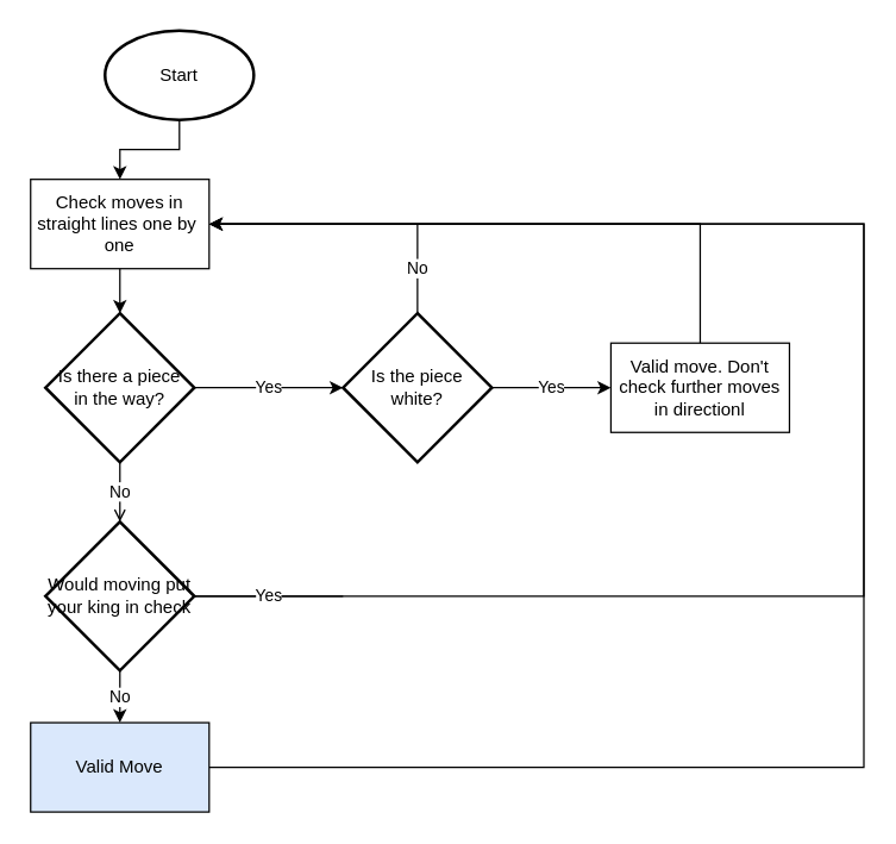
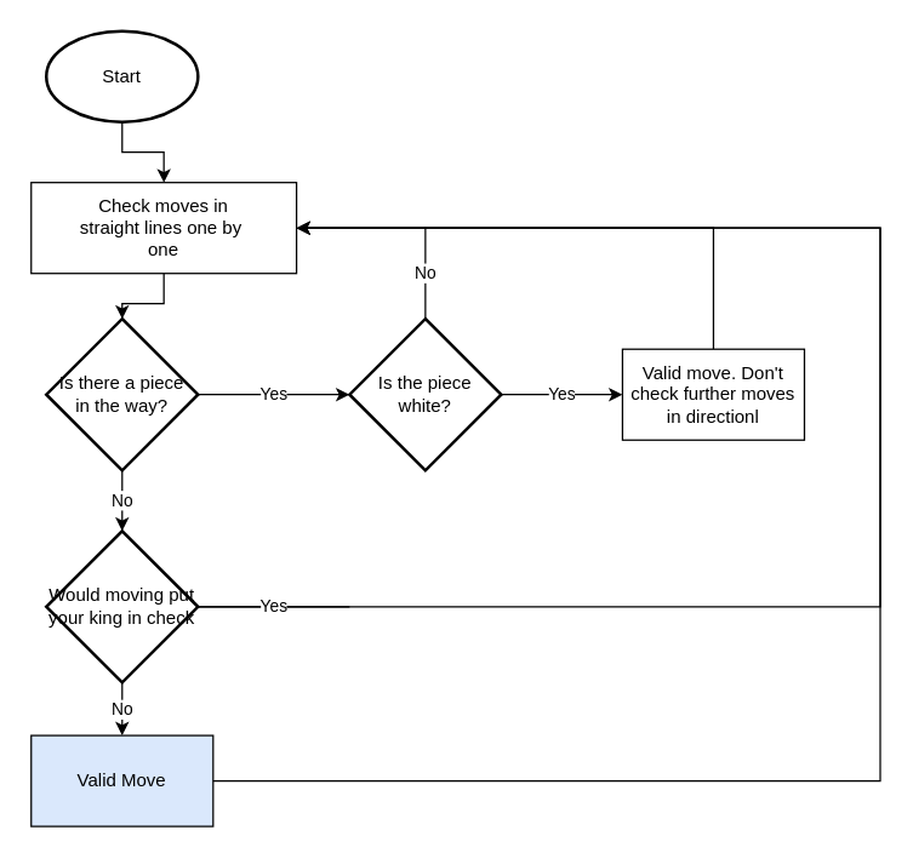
  <mxCell id="0" />
  <mxCell id="1" parent="0" />
  <mxCell id="2" style="edgeStyle=orthogonalEdgeStyle;rounded=0;orthogonalLoop=1;jettySize=auto;html=1;exitX=0.5;exitY=1;exitDx=0;exitDy=0;exitPerimeter=0;entryX=0.5;entryY=0;entryDx=0;entryDy=0;" edge="1" parent="1" source="3" target="5"><mxGeometry relative="1" as="geometry"><mxPoint x="80" y="110" as="targetPoint" /></mxGeometry></mxCell>
- <mxCell id="3" value="Start" style="strokeWidth=2;html=1;shape=mxgraph.flowchart.start_1;whiteSpace=wrap;" vertex="1" parent="1"><mxGeometry x="70" y="20" width="100" height="60" as="geometry" /></mxCell>
+ <mxCell id="3" value="Start" style="strokeWidth=2;html=1;shape=mxgraph.flowchart.start_1;whiteSpace=wrap;" vertex="1" parent="1"><mxGeometry x="30" y="20" width="100" height="60" as="geometry" /></mxCell>
  <mxCell id="4" style="edgeStyle=orthogonalEdgeStyle;rounded=0;orthogonalLoop=1;jettySize=auto;html=1;exitX=0.5;exitY=1;exitDx=0;exitDy=0;entryX=0.5;entryY=0;entryDx=0;entryDy=0;entryPerimeter=0;" edge="1" parent="1" source="5" target="8"><mxGeometry relative="1" as="geometry" /></mxCell>
- <mxCell id="5" value="Check moves in&lt;br&gt;straight lines one by&amp;nbsp;&lt;br&gt;one" style="rounded=0;whiteSpace=wrap;html=1;" vertex="1" parent="1"><mxGeometry x="20" y="120" width="120" height="60" as="geometry" /></mxCell>
+ <mxCell id="5" value="Check moves in&lt;br&gt;straight lines one by&amp;nbsp;&lt;br&gt;one" style="rounded=0;whiteSpace=wrap;html=1;" vertex="1" parent="1"><mxGeometry x="20" y="120" width="175" height="60" as="geometry" /></mxCell>
  <mxCell id="6" value="Yes" style="edgeStyle=orthogonalEdgeStyle;rounded=0;orthogonalLoop=1;jettySize=auto;html=1;exitX=1;exitY=0.5;exitDx=0;exitDy=0;exitPerimeter=0;entryX=0;entryY=0.5;entryDx=0;entryDy=0;entryPerimeter=0;" edge="1" parent="1" source="8" target="10"><mxGeometry relative="1" as="geometry" /></mxCell>
- <mxCell id="7" value="No" style="edgeStyle=orthogonalEdgeStyle;rounded=0;orthogonalLoop=1;jettySize=auto;html=1;exitX=0.5;exitY=1;exitDx=0;exitDy=0;exitPerimeter=0;entryX=0.5;entryY=0;entryDx=0;entryDy=0;entryPerimeter=0;endArrow=open;" edge="1" parent="1" source="8" target="16"><mxGeometry relative="1" as="geometry" /></mxCell>
+ <mxCell id="7" value="No" style="edgeStyle=orthogonalEdgeStyle;rounded=0;orthogonalLoop=1;jettySize=auto;html=1;exitX=0.5;exitY=1;exitDx=0;exitDy=0;exitPerimeter=0;entryX=0.5;entryY=0;entryDx=0;entryDy=0;entryPerimeter=0;" edge="1" parent="1" source="8" target="16"><mxGeometry relative="1" as="geometry" /></mxCell>
  <mxCell id="8" value="Is there a piece&lt;br&gt;in the way?" style="strokeWidth=2;html=1;shape=mxgraph.flowchart.decision;whiteSpace=wrap;" vertex="1" parent="1"><mxGeometry x="30" y="210" width="100" height="100" as="geometry" /></mxCell>
  <mxCell id="9" value="Yes" style="edgeStyle=orthogonalEdgeStyle;rounded=0;orthogonalLoop=1;jettySize=auto;html=1;exitX=1;exitY=0.5;exitDx=0;exitDy=0;exitPerimeter=0;entryX=0;entryY=0.5;entryDx=0;entryDy=0;" edge="1" parent="1" source="10" target="12"><mxGeometry relative="1" as="geometry" /></mxCell>
  <mxCell id="10" value="Is the piece&lt;br&gt;white?" style="strokeWidth=2;html=1;shape=mxgraph.flowchart.decision;whiteSpace=wrap;" vertex="1" parent="1"><mxGeometry x="230" y="210" width="100" height="100" as="geometry" /></mxCell>
  <mxCell id="11" style="edgeStyle=orthogonalEdgeStyle;rounded=0;orthogonalLoop=1;jettySize=auto;html=1;entryX=1;entryY=0.5;entryDx=0;entryDy=0;" edge="1" parent="1" source="12" target="5"><mxGeometry relative="1" as="geometry"><Array as="points"><mxPoint x="470" y="150" /></Array></mxGeometry></mxCell>
  <mxCell id="12" value="Valid move. Don't check further moves in directionl" style="rounded=0;whiteSpace=wrap;html=1;" vertex="1" parent="1"><mxGeometry x="410" y="230" width="120" height="60" as="geometry" /></mxCell>
  <mxCell id="13" value="No" style="endArrow=none;html=1;rounded=0;exitX=0.5;exitY=0;exitDx=0;exitDy=0;exitPerimeter=0;" edge="1" parent="1" source="10"><mxGeometry width="50" height="50" relative="1" as="geometry"><mxPoint x="290" y="340" as="sourcePoint" /><mxPoint x="280" y="150" as="targetPoint" /></mxGeometry></mxCell>
  <mxCell id="14" style="edgeStyle=orthogonalEdgeStyle;rounded=0;orthogonalLoop=1;jettySize=auto;html=1;exitX=1;exitY=0.5;exitDx=0;exitDy=0;exitPerimeter=0;entryX=1;entryY=0.5;entryDx=0;entryDy=0;" edge="1" parent="1" source="16" target="5"><mxGeometry relative="1" as="geometry"><Array as="points"><mxPoint x="580" y="400" /><mxPoint x="580" y="150" /></Array></mxGeometry></mxCell>
  <mxCell id="15" value="No" style="edgeStyle=orthogonalEdgeStyle;rounded=0;orthogonalLoop=1;jettySize=auto;html=1;exitX=0.5;exitY=1;exitDx=0;exitDy=0;exitPerimeter=0;entryX=0.5;entryY=0;entryDx=0;entryDy=0;" edge="1" parent="1" source="16" target="19"><mxGeometry relative="1" as="geometry" /></mxCell>
  <mxCell id="16" value="Would moving put your king in check" style="strokeWidth=2;html=1;shape=mxgraph.flowchart.decision;whiteSpace=wrap;" vertex="1" parent="1"><mxGeometry x="30" y="350" width="100" height="100" as="geometry" /></mxCell>
  <mxCell id="17" value="Yes" style="endArrow=none;html=1;rounded=0;exitX=1;exitY=0.5;exitDx=0;exitDy=0;exitPerimeter=0;" edge="1" parent="1" source="16"><mxGeometry width="50" height="50" relative="1" as="geometry"><mxPoint x="290" y="520" as="sourcePoint" /><mxPoint x="230" y="400" as="targetPoint" /></mxGeometry></mxCell>
  <mxCell id="18" style="edgeStyle=orthogonalEdgeStyle;rounded=0;orthogonalLoop=1;jettySize=auto;html=1;exitX=1;exitY=0.5;exitDx=0;exitDy=0;entryX=1;entryY=0.5;entryDx=0;entryDy=0;" edge="1" parent="1" source="19" target="5"><mxGeometry relative="1" as="geometry"><Array as="points"><mxPoint x="580" y="515" /><mxPoint x="580" y="150" /></Array></mxGeometry></mxCell>
  <mxCell id="19" value="Valid Move" style="rounded=0;whiteSpace=wrap;html=1;fillColor=#dae8fc;" vertex="1" parent="1"><mxGeometry x="20" y="485" width="120" height="60" as="geometry" /></mxCell>
